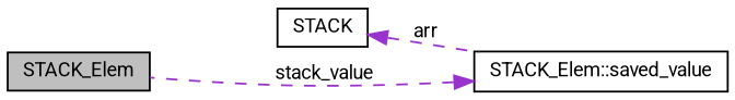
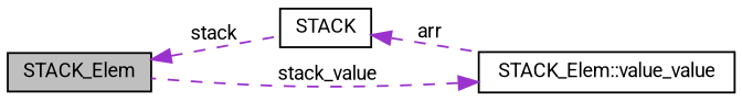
  digraph {
    fontname=Roboto
    rankdir=LR
    node [color=black fillcolor=white fontname=Roboto fontsize=10 shape=record style=filled]
    edge [color=darkorchid3 dir=back fontname=Roboto fontsize=10 labelfontname=Helvetica labelfontsize=10 style=dashed]
    n1 [fillcolor=grey75 fontcolor=black height=0.2 label=STACK_Elem width=0.4]
    n2 [height=0.2 label=STACK width=0.4]
-   n3 [height=0.2 label="STACK_Elem::saved_value" width=0.4]
+   n3 [height=0.2 label="STACK_Elem::value_value" width=0.4]
+   n1 -> n2 [label=" stack"]
    n2 -> n3 [label=" arr"]
    n3 -> n1 [label=" stack_value"]
  }
